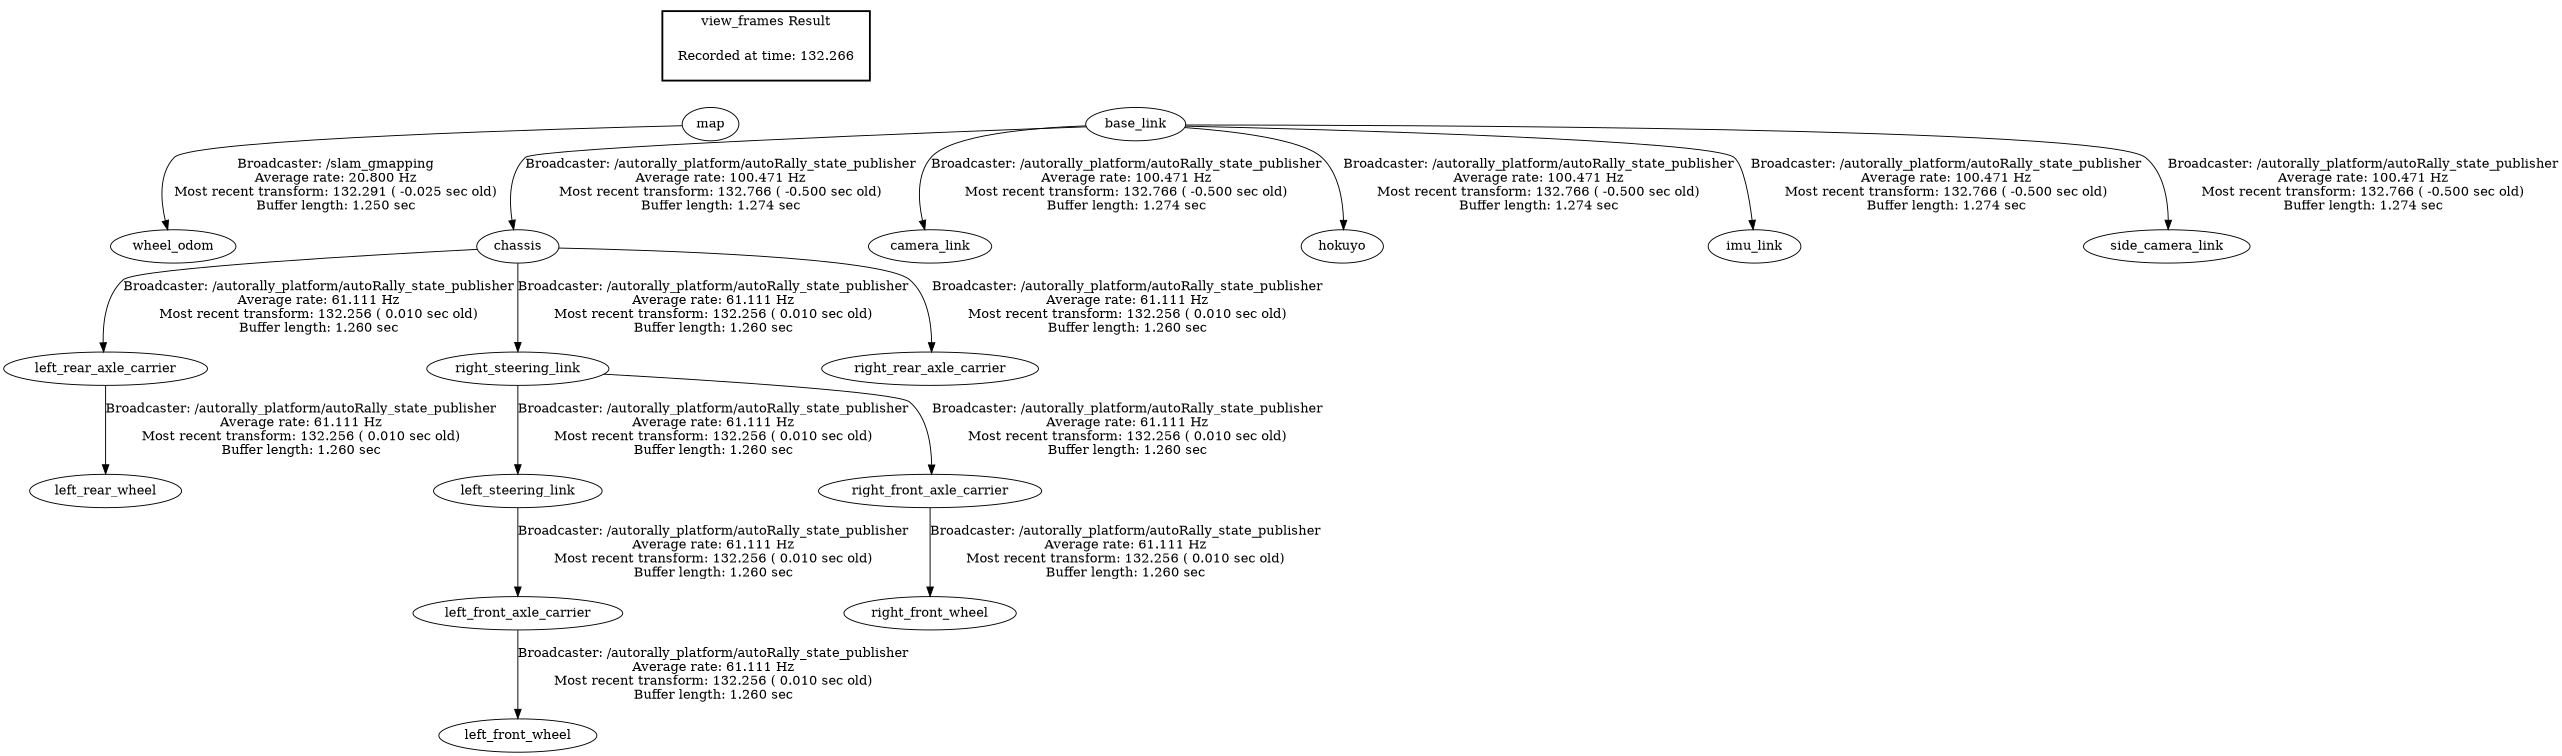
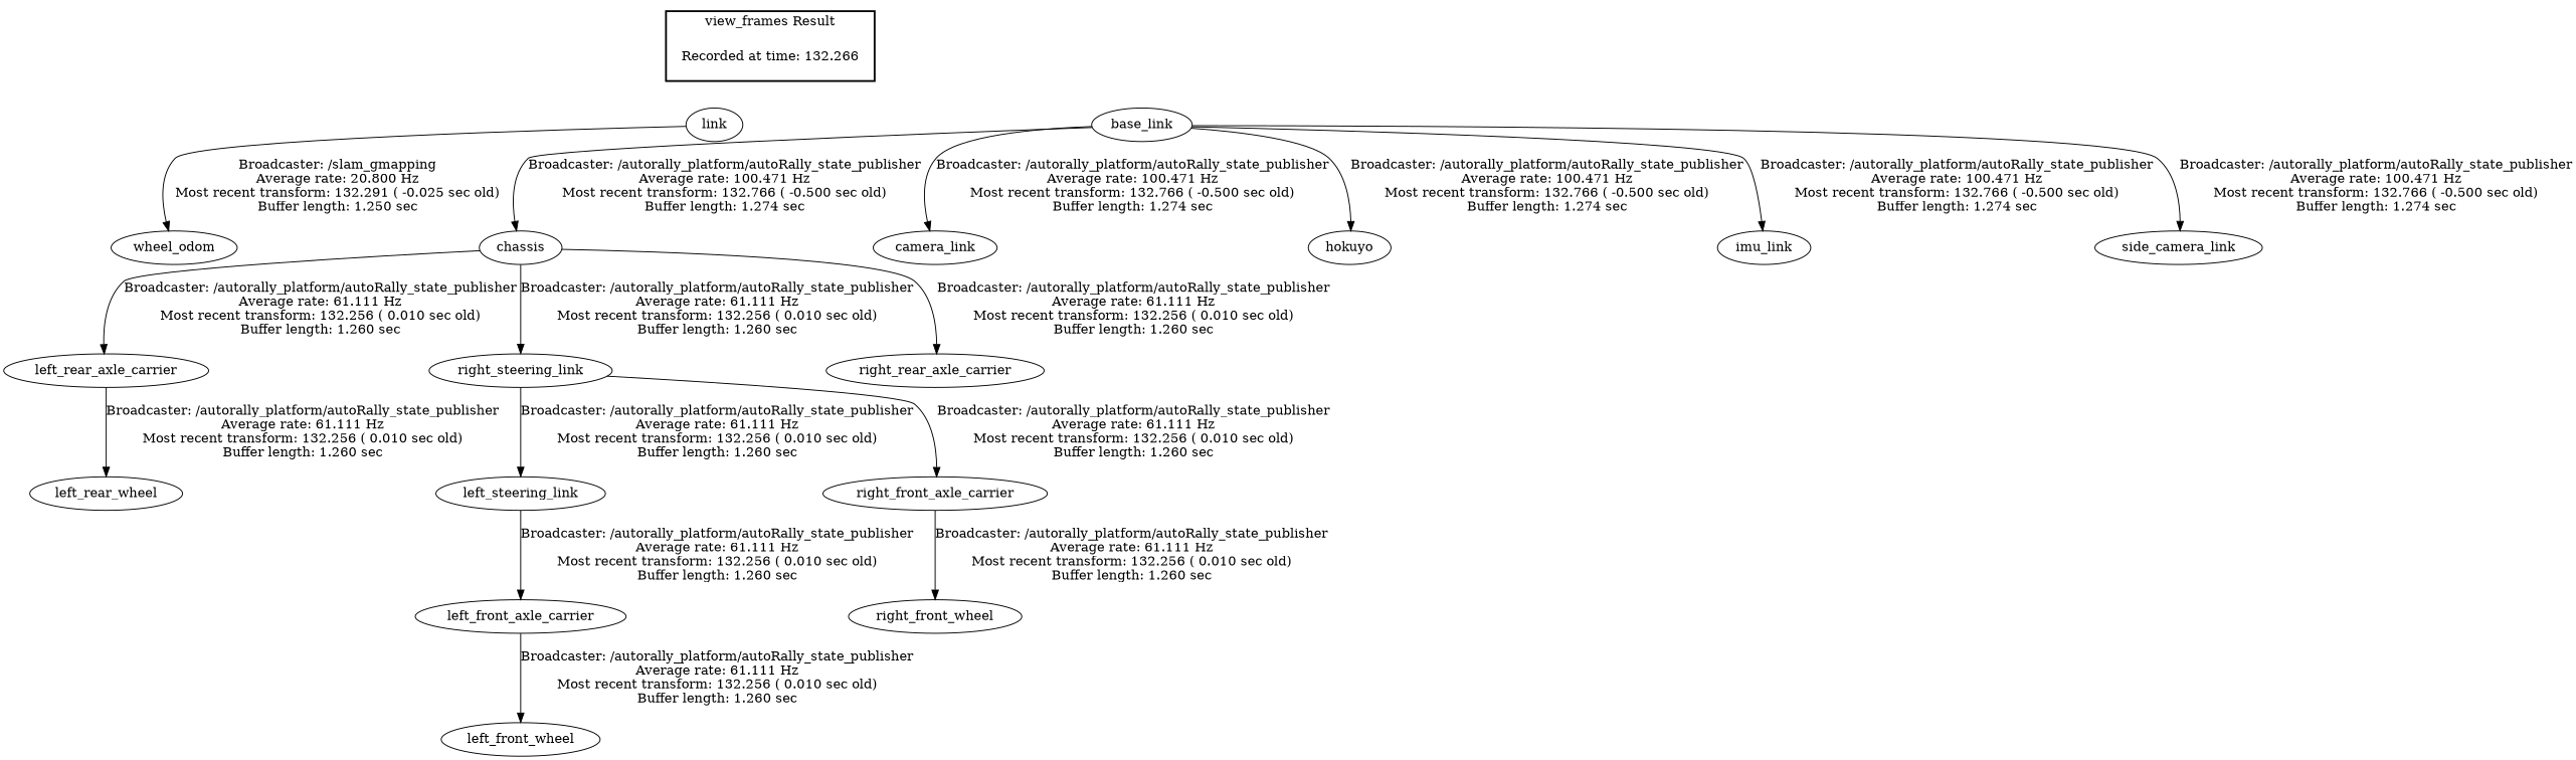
  digraph {
    "Recorded at time: 132.266" [shape=plaintext]
-   map
+   map [label=link]
    base_link
    wheel_odom
    chassis
    camera_link
    hokuyo
    imu_link
    side_camera_link
    left_rear_axle_carrier
    right_steering_link
    right_rear_axle_carrier
    left_steering_link
    left_front_axle_carrier
    left_rear_wheel
    right_front_axle_carrier
    left_front_wheel
    right_front_wheel
    subgraph cluster_1 {
      color=black
      label="view_frames Result"
      style=bold
      "Recorded at time: 132.266"
    }
    "Recorded at time: 132.266" -> map [style=invis]
    "Recorded at time: 132.266" -> base_link [style=invis]
    map -> wheel_odom [label="Broadcaster: /slam_gmapping\nAverage rate: 20.800 Hz\nMost recent transform: 132.291 ( -0.025 sec old)\nBuffer length: 1.250 sec\n"]
    base_link -> chassis [label="Broadcaster: /autorally_platform/autoRally_state_publisher\nAverage rate: 100.471 Hz\nMost recent transform: 132.766 ( -0.500 sec old)\nBuffer length: 1.274 sec\n"]
    base_link -> camera_link [label="Broadcaster: /autorally_platform/autoRally_state_publisher\nAverage rate: 100.471 Hz\nMost recent transform: 132.766 ( -0.500 sec old)\nBuffer length: 1.274 sec\n"]
    base_link -> hokuyo [label="Broadcaster: /autorally_platform/autoRally_state_publisher\nAverage rate: 100.471 Hz\nMost recent transform: 132.766 ( -0.500 sec old)\nBuffer length: 1.274 sec\n"]
    base_link -> imu_link [label="Broadcaster: /autorally_platform/autoRally_state_publisher\nAverage rate: 100.471 Hz\nMost recent transform: 132.766 ( -0.500 sec old)\nBuffer length: 1.274 sec\n"]
    base_link -> side_camera_link [label="Broadcaster: /autorally_platform/autoRally_state_publisher\nAverage rate: 100.471 Hz\nMost recent transform: 132.766 ( -0.500 sec old)\nBuffer length: 1.274 sec\n"]
    chassis -> left_rear_axle_carrier [label="Broadcaster: /autorally_platform/autoRally_state_publisher\nAverage rate: 61.111 Hz\nMost recent transform: 132.256 ( 0.010 sec old)\nBuffer length: 1.260 sec\n"]
    chassis -> right_steering_link [label="Broadcaster: /autorally_platform/autoRally_state_publisher\nAverage rate: 61.111 Hz\nMost recent transform: 132.256 ( 0.010 sec old)\nBuffer length: 1.260 sec\n"]
    chassis -> right_rear_axle_carrier [label="Broadcaster: /autorally_platform/autoRally_state_publisher\nAverage rate: 61.111 Hz\nMost recent transform: 132.256 ( 0.010 sec old)\nBuffer length: 1.260 sec\n"]
    left_rear_axle_carrier -> left_rear_wheel [label="Broadcaster: /autorally_platform/autoRally_state_publisher\nAverage rate: 61.111 Hz\nMost recent transform: 132.256 ( 0.010 sec old)\nBuffer length: 1.260 sec\n"]
    right_steering_link -> left_steering_link [label="Broadcaster: /autorally_platform/autoRally_state_publisher\nAverage rate: 61.111 Hz\nMost recent transform: 132.256 ( 0.010 sec old)\nBuffer length: 1.260 sec\n"]
    right_steering_link -> right_front_axle_carrier [label="Broadcaster: /autorally_platform/autoRally_state_publisher\nAverage rate: 61.111 Hz\nMost recent transform: 132.256 ( 0.010 sec old)\nBuffer length: 1.260 sec\n"]
    left_steering_link -> left_front_axle_carrier [label="Broadcaster: /autorally_platform/autoRally_state_publisher\nAverage rate: 61.111 Hz\nMost recent transform: 132.256 ( 0.010 sec old)\nBuffer length: 1.260 sec\n"]
    left_front_axle_carrier -> left_front_wheel [label="Broadcaster: /autorally_platform/autoRally_state_publisher\nAverage rate: 61.111 Hz\nMost recent transform: 132.256 ( 0.010 sec old)\nBuffer length: 1.260 sec\n"]
    right_front_axle_carrier -> right_front_wheel [label="Broadcaster: /autorally_platform/autoRally_state_publisher\nAverage rate: 61.111 Hz\nMost recent transform: 132.256 ( 0.010 sec old)\nBuffer length: 1.260 sec\n"]
  }
